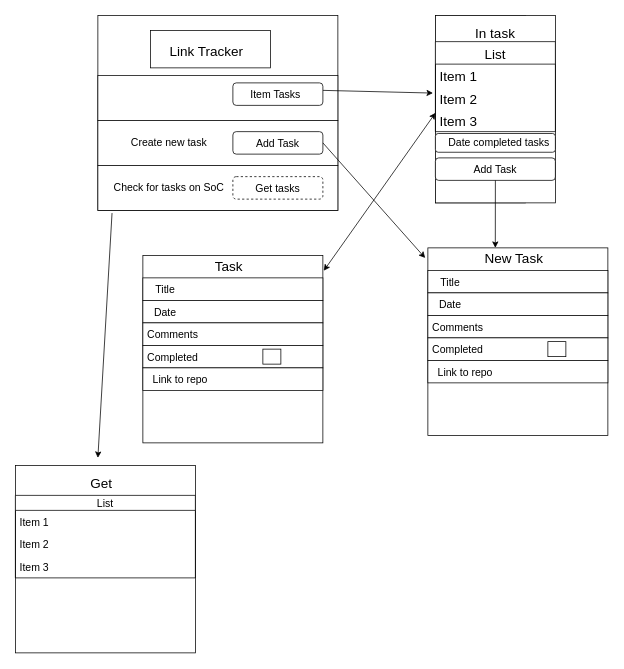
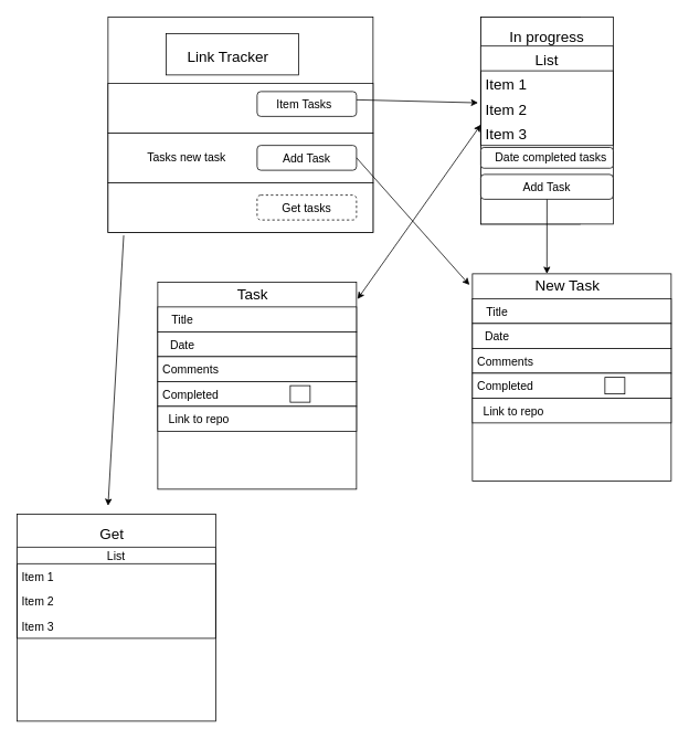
  <mxCell id="0" />
  <mxCell id="1" parent="0" />
  <mxCell id="2" value="" style="rounded=0;whiteSpace=wrap;html=1;" vertex="1" parent="1"><mxGeometry x="130" y="20" width="320" height="260" as="geometry" /></mxCell>
  <mxCell id="3" value="" style="rounded=0;whiteSpace=wrap;html=1;" vertex="1" parent="1"><mxGeometry x="200" y="40" width="160" height="50" as="geometry" /></mxCell>
  <mxCell id="4" value="&lt;font style=&quot;font-size: 18px&quot;&gt;Link Tracker&lt;/font&gt;" style="text;html=1;strokeColor=none;fillColor=none;align=center;verticalAlign=middle;whiteSpace=wrap;rounded=0;" vertex="1" parent="1"><mxGeometry x="200" y="50" width="150" height="35" as="geometry" /></mxCell>
  <mxCell id="5" value="" style="rounded=0;whiteSpace=wrap;html=1;fontSize=18;" vertex="1" parent="1"><mxGeometry x="130" y="100" width="320" height="60" as="geometry" /></mxCell>
  <mxCell id="6" value="" style="rounded=1;whiteSpace=wrap;html=1;fontSize=18;" vertex="1" parent="1"><mxGeometry x="310" y="110" width="120" height="30" as="geometry" /></mxCell>
  <mxCell id="7" value="&lt;font style=&quot;font-size: 14px&quot;&gt;Item Tasks&lt;/font&gt;" style="text;html=1;strokeColor=none;fillColor=none;align=center;verticalAlign=middle;whiteSpace=wrap;rounded=0;fontSize=18;" vertex="1" parent="1"><mxGeometry x="330" y="110" width="74" height="30" as="geometry" /></mxCell>
  <mxCell id="8" value="" style="rounded=0;whiteSpace=wrap;html=1;fontSize=18;" vertex="1" parent="1"><mxGeometry x="130" y="160" width="320" height="60" as="geometry" /></mxCell>
- <mxCell id="9" value="Create new task" style="text;html=1;strokeColor=none;fillColor=none;align=center;verticalAlign=middle;whiteSpace=wrap;rounded=0;fontSize=14;" vertex="1" parent="1"><mxGeometry x="140" y="175" width="170" height="30" as="geometry" /></mxCell>
+ <mxCell id="9" value="Tasks new task" style="text;html=1;strokeColor=none;fillColor=none;align=center;verticalAlign=middle;whiteSpace=wrap;rounded=0;fontSize=14;" vertex="1" parent="1"><mxGeometry x="140" y="175" width="170" height="30" as="geometry" /></mxCell>
  <mxCell id="10" value="&lt;font style=&quot;font-size: 14px&quot;&gt;Add Task&lt;/font&gt;" style="rounded=1;whiteSpace=wrap;html=1;fontSize=18;" vertex="1" parent="1"><mxGeometry x="310" y="175" width="120" height="30" as="geometry" /></mxCell>
  <mxCell id="11" value="" style="rounded=0;whiteSpace=wrap;html=1;fontSize=18;" vertex="1" parent="1"><mxGeometry x="130" y="220" width="320" height="60" as="geometry" /></mxCell>
- <mxCell id="12" value="Check for tasks on SoC" style="text;html=1;strokeColor=none;fillColor=none;align=center;verticalAlign=middle;whiteSpace=wrap;rounded=0;fontSize=14;" vertex="1" parent="1"><mxGeometry x="140" y="235" width="170" height="30" as="geometry" /></mxCell>
  <mxCell id="13" value="&lt;span style=&quot;font-size: 14px&quot;&gt;Get tasks&lt;/span&gt;" style="rounded=1;whiteSpace=wrap;html=1;fontSize=18;dashed=1;" vertex="1" parent="1"><mxGeometry x="310" y="235" width="120" height="30" as="geometry" /></mxCell>
  <mxCell id="14" value="" style="endArrow=classic;html=1;fontSize=14;exitX=0.938;exitY=0.333;exitDx=0;exitDy=0;exitPerimeter=0;entryX=-0.02;entryY=0.287;entryDx=0;entryDy=0;entryPerimeter=0;" edge="1" parent="1" source="5" target="20"><mxGeometry width="50" height="50" relative="1" as="geometry"><mxPoint x="490" y="120" as="sourcePoint" /><mxPoint x="570" y="120" as="targetPoint" /></mxGeometry></mxCell>
  <mxCell id="15" value="" style="rounded=0;whiteSpace=wrap;html=1;fontSize=14;" vertex="1" parent="1"><mxGeometry x="580" y="20" width="120" height="250" as="geometry" /></mxCell>
  <mxCell id="16" value="" style="rounded=0;whiteSpace=wrap;html=1;fontSize=14;" vertex="1" parent="1"><mxGeometry x="580" y="20" width="160" height="250" as="geometry" /></mxCell>
- <mxCell id="17" value="&lt;span style=&quot;font-size: 18px&quot;&gt;In task&lt;/span&gt;" style="text;html=1;strokeColor=none;fillColor=none;align=center;verticalAlign=middle;whiteSpace=wrap;rounded=0;fontSize=14;" vertex="1" parent="1"><mxGeometry x="590" y="20" width="140" height="50" as="geometry" /></mxCell>
+ <mxCell id="17" value="&lt;span style=&quot;font-size: 18px&quot;&gt;In progress&lt;/span&gt;" style="text;html=1;strokeColor=none;fillColor=none;align=center;verticalAlign=middle;whiteSpace=wrap;rounded=0;fontSize=14;" vertex="1" parent="1"><mxGeometry x="590" y="20" width="140" height="50" as="geometry" /></mxCell>
  <mxCell id="18" value="List" style="swimlane;fontStyle=0;childLayout=stackLayout;horizontal=1;startSize=30;horizontalStack=0;resizeParent=1;resizeParentMax=0;resizeLast=0;collapsible=1;marginBottom=0;fontSize=18;" vertex="1" parent="1"><mxGeometry x="580" y="55" width="160" height="120" as="geometry" /></mxCell>
  <mxCell id="19" value="Item 1" style="text;strokeColor=none;fillColor=none;align=left;verticalAlign=middle;spacingLeft=4;spacingRight=4;overflow=hidden;points=[[0,0.5],[1,0.5]];portConstraint=eastwest;rotatable=0;fontSize=18;" vertex="1" parent="18"><mxGeometry y="30" width="160" height="30" as="geometry" /></mxCell>
  <mxCell id="20" value="Item 2" style="text;strokeColor=none;fillColor=none;align=left;verticalAlign=middle;spacingLeft=4;spacingRight=4;overflow=hidden;points=[[0,0.5],[1,0.5]];portConstraint=eastwest;rotatable=0;fontSize=18;" vertex="1" parent="18"><mxGeometry y="60" width="160" height="30" as="geometry" /></mxCell>
  <mxCell id="21" value="Item 3" style="text;strokeColor=none;fillColor=none;align=left;verticalAlign=middle;spacingLeft=4;spacingRight=4;overflow=hidden;points=[[0,0.5],[1,0.5]];portConstraint=eastwest;rotatable=0;fontSize=18;" vertex="1" parent="18"><mxGeometry y="90" width="160" height="30" as="geometry" /></mxCell>
  <mxCell id="22" value="" style="endArrow=classic;html=1;fontSize=18;entryX=-0.015;entryY=0.054;entryDx=0;entryDy=0;entryPerimeter=0;" edge="1" parent="1" target="23"><mxGeometry width="50" height="50" relative="1" as="geometry"><mxPoint x="430" y="190" as="sourcePoint" /><mxPoint x="550" y="360" as="targetPoint" /></mxGeometry></mxCell>
  <mxCell id="23" value="" style="rounded=0;whiteSpace=wrap;html=1;fontSize=14;" vertex="1" parent="1"><mxGeometry x="570" y="330" width="240" height="250" as="geometry" /></mxCell>
  <mxCell id="24" value="New Task" style="text;html=1;strokeColor=none;fillColor=none;align=center;verticalAlign=middle;whiteSpace=wrap;rounded=0;fontSize=18;" vertex="1" parent="1"><mxGeometry x="590" y="330" width="190" height="30" as="geometry" /></mxCell>
  <mxCell id="25" value="" style="rounded=0;whiteSpace=wrap;html=1;fontSize=18;" vertex="1" parent="1"><mxGeometry x="570" y="360" width="240" height="30" as="geometry" /></mxCell>
  <mxCell id="26" value="&lt;font style=&quot;font-size: 14px&quot;&gt;Title&lt;/font&gt;" style="text;html=1;strokeColor=none;fillColor=none;align=center;verticalAlign=middle;whiteSpace=wrap;rounded=0;fontSize=18;" vertex="1" parent="1"><mxGeometry x="570" y="360" width="60" height="30" as="geometry" /></mxCell>
  <mxCell id="27" value="" style="rounded=0;whiteSpace=wrap;html=1;fontSize=18;" vertex="1" parent="1"><mxGeometry x="570" y="390" width="240" height="30" as="geometry" /></mxCell>
  <mxCell id="28" value="&lt;font style=&quot;font-size: 14px&quot;&gt;Date&lt;/font&gt;" style="text;html=1;strokeColor=none;fillColor=none;align=center;verticalAlign=middle;whiteSpace=wrap;rounded=0;fontSize=18;" vertex="1" parent="1"><mxGeometry x="570" y="390" width="60" height="30" as="geometry" /></mxCell>
  <mxCell id="29" value="" style="rounded=0;whiteSpace=wrap;html=1;fontSize=18;" vertex="1" parent="1"><mxGeometry x="570" y="420" width="240" height="30" as="geometry" /></mxCell>
  <mxCell id="30" value="&lt;font style=&quot;font-size: 14px&quot;&gt;Comments&lt;/font&gt;" style="text;html=1;strokeColor=none;fillColor=none;align=center;verticalAlign=middle;whiteSpace=wrap;rounded=0;fontSize=18;" vertex="1" parent="1"><mxGeometry x="580" y="420" width="60" height="30" as="geometry" /></mxCell>
  <mxCell id="31" value="" style="rounded=0;whiteSpace=wrap;html=1;fontSize=18;" vertex="1" parent="1"><mxGeometry x="570" y="450" width="240" height="30" as="geometry" /></mxCell>
  <mxCell id="32" value="&lt;font style=&quot;font-size: 14px&quot;&gt;Completed&lt;/font&gt;" style="text;html=1;strokeColor=none;fillColor=none;align=center;verticalAlign=middle;whiteSpace=wrap;rounded=0;fontSize=18;" vertex="1" parent="1"><mxGeometry x="580" y="450" width="60" height="30" as="geometry" /></mxCell>
  <mxCell id="33" value="" style="rounded=0;whiteSpace=wrap;html=1;fontSize=18;" vertex="1" parent="1"><mxGeometry x="570" y="480" width="240" height="30" as="geometry" /></mxCell>
  <mxCell id="34" value="&lt;font style=&quot;font-size: 14px&quot;&gt;Link to repo&lt;/font&gt;" style="text;html=1;strokeColor=none;fillColor=none;align=center;verticalAlign=middle;whiteSpace=wrap;rounded=0;fontSize=18;" vertex="1" parent="1"><mxGeometry x="570" y="480" width="100" height="30" as="geometry" /></mxCell>
  <mxCell id="35" value="" style="rounded=0;whiteSpace=wrap;html=1;fontSize=14;" vertex="1" parent="1"><mxGeometry x="730" y="455" width="24" height="20" as="geometry" /></mxCell>
  <mxCell id="36" value="" style="rounded=0;whiteSpace=wrap;html=1;fontSize=14;" vertex="1" parent="1"><mxGeometry x="190" y="340" width="240" height="250" as="geometry" /></mxCell>
  <mxCell id="37" value="Task" style="text;html=1;strokeColor=none;fillColor=none;align=center;verticalAlign=middle;whiteSpace=wrap;rounded=0;fontSize=18;" vertex="1" parent="1"><mxGeometry x="210" y="340" width="190" height="30" as="geometry" /></mxCell>
  <mxCell id="38" value="" style="rounded=0;whiteSpace=wrap;html=1;fontSize=18;" vertex="1" parent="1"><mxGeometry x="190" y="370" width="240" height="30" as="geometry" /></mxCell>
  <mxCell id="39" value="&lt;font style=&quot;font-size: 14px&quot;&gt;Title&lt;/font&gt;" style="text;html=1;strokeColor=none;fillColor=none;align=center;verticalAlign=middle;whiteSpace=wrap;rounded=0;fontSize=18;" vertex="1" parent="1"><mxGeometry x="190" y="370" width="60" height="30" as="geometry" /></mxCell>
  <mxCell id="40" value="" style="rounded=0;whiteSpace=wrap;html=1;fontSize=18;" vertex="1" parent="1"><mxGeometry x="190" y="400" width="240" height="30" as="geometry" /></mxCell>
  <mxCell id="41" value="&lt;font style=&quot;font-size: 14px&quot;&gt;Date&lt;/font&gt;" style="text;html=1;strokeColor=none;fillColor=none;align=center;verticalAlign=middle;whiteSpace=wrap;rounded=0;fontSize=18;" vertex="1" parent="1"><mxGeometry x="190" y="400" width="60" height="30" as="geometry" /></mxCell>
  <mxCell id="42" value="" style="rounded=0;whiteSpace=wrap;html=1;fontSize=18;" vertex="1" parent="1"><mxGeometry x="190" y="430" width="240" height="30" as="geometry" /></mxCell>
  <mxCell id="43" value="&lt;font style=&quot;font-size: 14px&quot;&gt;Comments&lt;/font&gt;" style="text;html=1;strokeColor=none;fillColor=none;align=center;verticalAlign=middle;whiteSpace=wrap;rounded=0;fontSize=18;" vertex="1" parent="1"><mxGeometry x="200" y="430" width="60" height="30" as="geometry" /></mxCell>
  <mxCell id="44" value="" style="rounded=0;whiteSpace=wrap;html=1;fontSize=18;" vertex="1" parent="1"><mxGeometry x="190" y="460" width="240" height="30" as="geometry" /></mxCell>
  <mxCell id="45" value="&lt;font style=&quot;font-size: 14px&quot;&gt;Completed&lt;/font&gt;" style="text;html=1;strokeColor=none;fillColor=none;align=center;verticalAlign=middle;whiteSpace=wrap;rounded=0;fontSize=18;" vertex="1" parent="1"><mxGeometry x="200" y="460" width="60" height="30" as="geometry" /></mxCell>
  <mxCell id="46" value="" style="rounded=0;whiteSpace=wrap;html=1;fontSize=18;" vertex="1" parent="1"><mxGeometry x="190" y="490" width="240" height="30" as="geometry" /></mxCell>
  <mxCell id="47" value="&lt;font style=&quot;font-size: 14px&quot;&gt;Link to repo&lt;/font&gt;" style="text;html=1;strokeColor=none;fillColor=none;align=center;verticalAlign=middle;whiteSpace=wrap;rounded=0;fontSize=18;" vertex="1" parent="1"><mxGeometry x="190" y="490" width="100" height="30" as="geometry" /></mxCell>
  <mxCell id="48" value="" style="rounded=0;whiteSpace=wrap;html=1;fontSize=14;" vertex="1" parent="1"><mxGeometry x="350" y="465" width="24" height="20" as="geometry" /></mxCell>
  <mxCell id="49" value="&lt;font style=&quot;font-size: 14px&quot;&gt;Add Task&lt;/font&gt;" style="rounded=1;whiteSpace=wrap;html=1;fontSize=18;" vertex="1" parent="1"><mxGeometry x="580" y="210" width="160" height="30" as="geometry" /></mxCell>
  <mxCell id="50" value="" style="endArrow=classic;startArrow=classic;html=1;fontSize=14;exitX=1.005;exitY=0.082;exitDx=0;exitDy=0;exitPerimeter=0;entryX=0.001;entryY=0.167;entryDx=0;entryDy=0;entryPerimeter=0;" edge="1" parent="1" source="36" target="21"><mxGeometry width="50" height="50" relative="1" as="geometry"><mxPoint x="454" y="340" as="sourcePoint" /><mxPoint x="504" y="290" as="targetPoint" /></mxGeometry></mxCell>
  <mxCell id="51" value="" style="endArrow=classic;html=1;fontSize=14;entryX=0.368;entryY=0;entryDx=0;entryDy=0;entryPerimeter=0;exitX=0.5;exitY=1;exitDx=0;exitDy=0;" edge="1" parent="1" source="49" target="24"><mxGeometry width="50" height="50" relative="1" as="geometry"><mxPoint x="600" y="330" as="sourcePoint" /><mxPoint x="650" y="280" as="targetPoint" /></mxGeometry></mxCell>
  <mxCell id="52" value="" style="rounded=0;whiteSpace=wrap;html=1;fontSize=14;" vertex="1" parent="1"><mxGeometry x="20" y="620" width="240" height="250" as="geometry" /></mxCell>
  <mxCell id="53" value="&lt;font style=&quot;font-size: 18px&quot;&gt;Get&lt;/font&gt;" style="text;html=1;strokeColor=none;fillColor=none;align=center;verticalAlign=middle;whiteSpace=wrap;rounded=0;fontSize=14;" vertex="1" parent="1"><mxGeometry x="30" y="630" width="210" height="30" as="geometry" /></mxCell>
  <mxCell id="54" value="" style="rounded=1;whiteSpace=wrap;html=1;fontSize=18;" vertex="1" parent="1"><mxGeometry x="580" y="177.5" width="160" height="25" as="geometry" /></mxCell>
  <mxCell id="55" value="&lt;font style=&quot;font-size: 14px&quot;&gt;Date completed tasks&lt;/font&gt;" style="text;html=1;strokeColor=none;fillColor=none;align=center;verticalAlign=middle;whiteSpace=wrap;rounded=0;fontSize=18;" vertex="1" parent="1"><mxGeometry x="590" y="175" width="150" height="25" as="geometry" /></mxCell>
  <mxCell id="56" value="" style="endArrow=classic;html=1;fontSize=14;exitX=0.059;exitY=1.06;exitDx=0;exitDy=0;exitPerimeter=0;" edge="1" parent="1" source="11"><mxGeometry width="50" height="50" relative="1" as="geometry"><mxPoint x="100" y="380" as="sourcePoint" /><mxPoint x="130" y="610" as="targetPoint" /></mxGeometry></mxCell>
  <mxCell id="57" value="List" style="swimlane;fontStyle=0;childLayout=stackLayout;horizontal=1;startSize=20;horizontalStack=0;resizeParent=1;resizeParentMax=0;resizeLast=0;collapsible=1;marginBottom=0;fontSize=14;" vertex="1" parent="1"><mxGeometry x="20" y="660" width="240" height="110" as="geometry" /></mxCell>
  <mxCell id="58" value="Item 1" style="text;strokeColor=none;fillColor=none;align=left;verticalAlign=middle;spacingLeft=4;spacingRight=4;overflow=hidden;points=[[0,0.5],[1,0.5]];portConstraint=eastwest;rotatable=0;fontSize=14;" vertex="1" parent="57"><mxGeometry y="20" width="240" height="30" as="geometry" /></mxCell>
  <mxCell id="59" value="Item 2" style="text;strokeColor=none;fillColor=none;align=left;verticalAlign=middle;spacingLeft=4;spacingRight=4;overflow=hidden;points=[[0,0.5],[1,0.5]];portConstraint=eastwest;rotatable=0;fontSize=14;" vertex="1" parent="57"><mxGeometry y="50" width="240" height="30" as="geometry" /></mxCell>
  <mxCell id="60" value="Item 3" style="text;strokeColor=none;fillColor=none;align=left;verticalAlign=middle;spacingLeft=4;spacingRight=4;overflow=hidden;points=[[0,0.5],[1,0.5]];portConstraint=eastwest;rotatable=0;fontSize=14;" vertex="1" parent="57"><mxGeometry y="80" width="240" height="30" as="geometry" /></mxCell>
